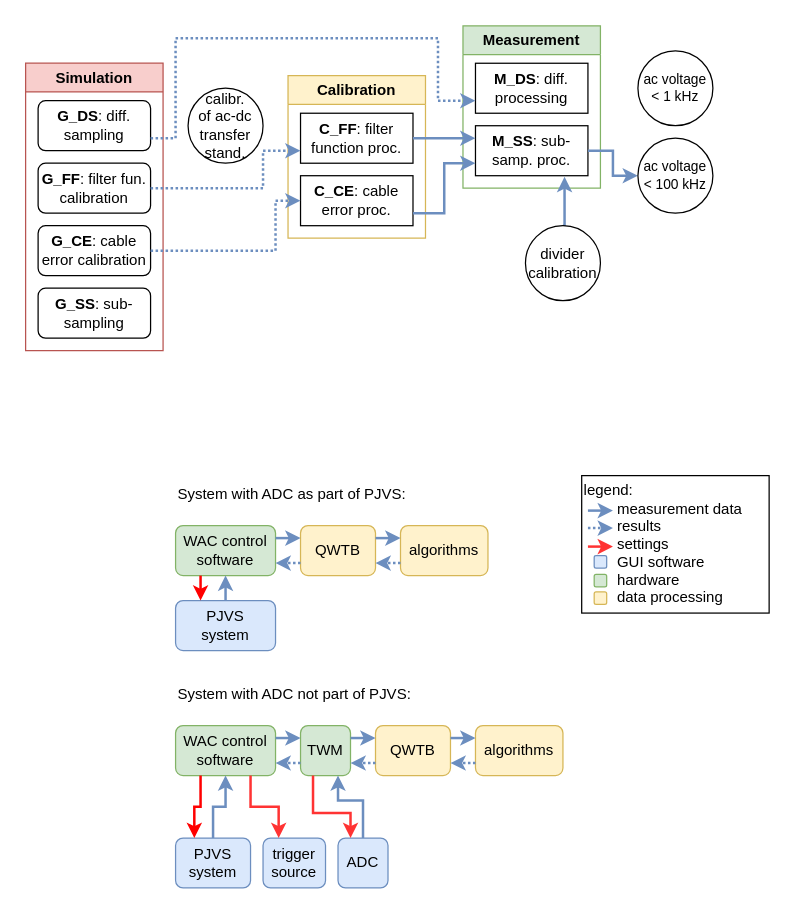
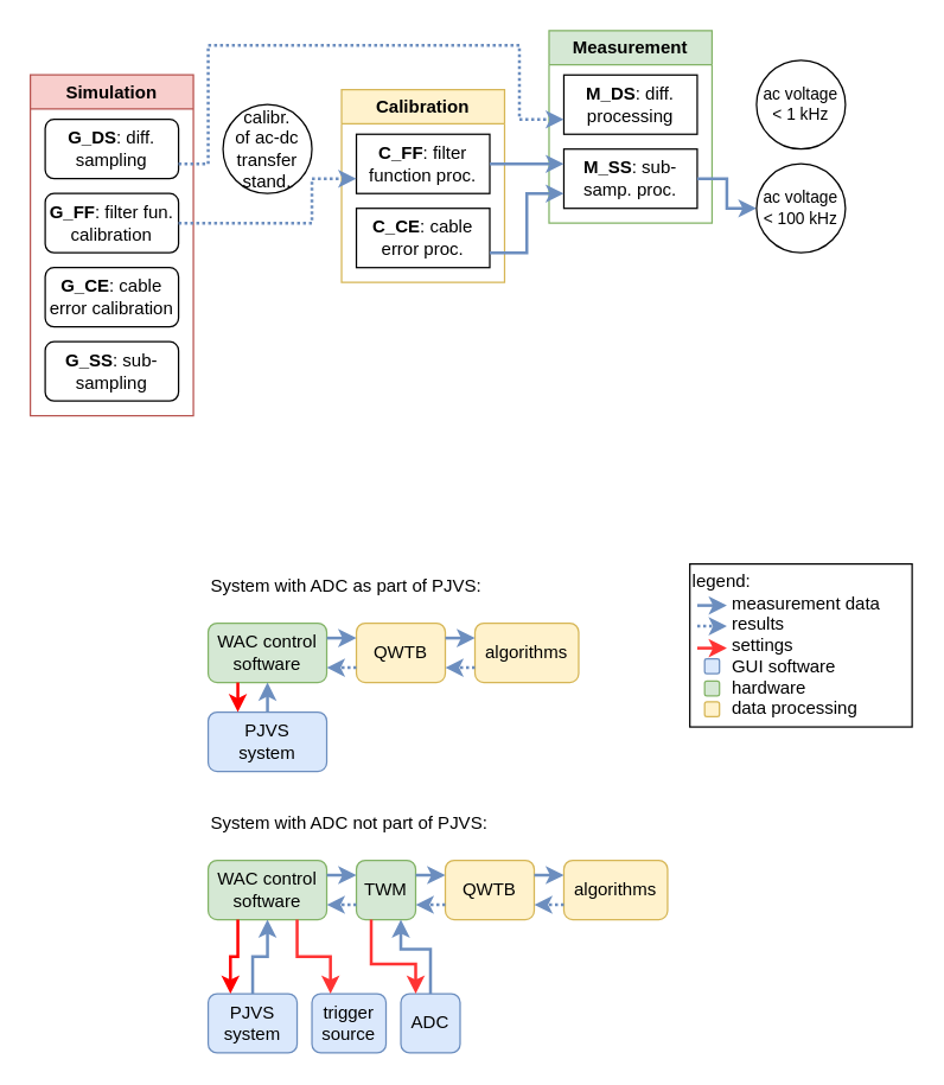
  <mxCell id="0" />
  <mxCell id="1" parent="0" />
  <mxCell id="2" value="legend:&lt;div&gt;&lt;span style=&quot;white-space: pre;&quot;&gt;&#09;&lt;/span&gt;measurement data&lt;/div&gt;&lt;div&gt;&lt;span style=&quot;background-color: initial;&quot;&gt;&lt;span style=&quot;white-space: pre;&quot;&gt;&#09;&lt;/span&gt;results&lt;/span&gt;&lt;/div&gt;&lt;div&gt;&lt;span style=&quot;background-color: initial;&quot;&gt;&lt;span style=&quot;white-space: pre;&quot;&gt;&#09;&lt;/span&gt;settings&lt;br&gt;&lt;/span&gt;&lt;/div&gt;&lt;div&gt;&lt;span style=&quot;background-color: initial;&quot;&gt;&lt;span style=&quot;white-space: pre;&quot;&gt;&#09;&lt;/span&gt;GUI software&lt;br&gt;&lt;span style=&quot;white-space: pre;&quot;&gt;&#09;&lt;/span&gt;hardware&lt;br&gt;&lt;/span&gt;&lt;/div&gt;&lt;div&gt;&lt;span style=&quot;background-color: initial;&quot;&gt;&lt;span style=&quot;white-space: pre;&quot;&gt;&#09;&lt;/span&gt;data processing&lt;/span&gt;&lt;/div&gt;" style="rounded=0;whiteSpace=wrap;html=1;align=left;" parent="1" vertex="1"><mxGeometry x="465" y="380" width="150" height="110" as="geometry" /></mxCell>
  <mxCell id="3" value="Simulation" style="swimlane;whiteSpace=wrap;html=1;fillColor=#f8cecc;strokeColor=#b85450;" parent="1" vertex="1"><mxGeometry x="20" y="50" width="110" height="230" as="geometry" /></mxCell>
  <mxCell id="4" value="&lt;b&gt;G_CE&lt;/b&gt;: cable error calibration" style="rounded=1;whiteSpace=wrap;html=1;" parent="3" vertex="1"><mxGeometry x="10" y="130" width="90" height="40" as="geometry" /></mxCell>
  <mxCell id="5" value="&lt;b&gt;G_FF&lt;/b&gt;: filter fun.&lt;div&gt;calibration&lt;/div&gt;" style="rounded=1;whiteSpace=wrap;html=1;" parent="3" vertex="1"><mxGeometry x="10" y="80" width="90" height="40" as="geometry" /></mxCell>
  <mxCell id="6" value="&lt;b&gt;G_DS&lt;/b&gt;: diff.&lt;div&gt;sampling&lt;/div&gt;" style="rounded=1;whiteSpace=wrap;html=1;" parent="3" vertex="1"><mxGeometry x="10" y="30" width="90" height="40" as="geometry" /></mxCell>
  <mxCell id="7" value="&lt;b&gt;G_SS&lt;/b&gt;: sub-&lt;span style=&quot;background-color: initial;&quot;&gt;sampling&lt;/span&gt;" style="rounded=1;whiteSpace=wrap;html=1;" parent="3" vertex="1"><mxGeometry x="10" y="180" width="90" height="40" as="geometry" /></mxCell>
  <mxCell id="8" value="Calibration" style="swimlane;whiteSpace=wrap;html=1;fillColor=#fff2cc;strokeColor=#d6b656;" parent="1" vertex="1"><mxGeometry x="230" y="60" width="110" height="130" as="geometry" /></mxCell>
  <mxCell id="9" value="&lt;b&gt;C_CE&lt;/b&gt;: cable error&amp;nbsp;&lt;span style=&quot;background-color: initial;&quot;&gt;proc.&lt;/span&gt;" style="rounded=0;whiteSpace=wrap;html=1;" parent="8" vertex="1"><mxGeometry x="10" y="80" width="90" height="40" as="geometry" /></mxCell>
  <mxCell id="10" value="&lt;div&gt;&lt;b&gt;C_FF&lt;/b&gt;: filter function proc.&lt;/div&gt;" style="rounded=0;whiteSpace=wrap;html=1;" parent="8" vertex="1"><mxGeometry x="10" y="30" width="90" height="40" as="geometry" /></mxCell>
  <mxCell id="11" value="Measurement" style="swimlane;whiteSpace=wrap;html=1;fillColor=#d5e8d4;strokeColor=#82b366;" parent="1" vertex="1"><mxGeometry x="370" y="20" width="110" height="130" as="geometry" /></mxCell>
  <mxCell id="12" value="&lt;b&gt;M_DS&lt;/b&gt;: diff.&lt;div&gt;processing&lt;/div&gt;" style="rounded=0;whiteSpace=wrap;html=1;" parent="11" vertex="1"><mxGeometry x="10" y="30" width="90" height="40" as="geometry" /></mxCell>
  <mxCell id="13" value="&lt;div&gt;&lt;b&gt;M_SS&lt;/b&gt;: sub-samp.&amp;nbsp;&lt;span style=&quot;background-color: initial;&quot;&gt;proc.&lt;/span&gt;&lt;/div&gt;" style="rounded=0;whiteSpace=wrap;html=1;" parent="11" vertex="1"><mxGeometry x="10" y="80" width="90" height="40" as="geometry" /></mxCell>
- <mxCell id="14" style="edgeStyle=elbowEdgeStyle;rounded=0;orthogonalLoop=1;jettySize=auto;html=1;entryX=0;entryY=0.5;entryDx=0;entryDy=0;fillColor=#dae8fc;strokeColor=#6c8ebf;strokeWidth=2;dashed=1;exitX=1;exitY=0.5;exitDx=0;exitDy=0;dashPattern=1 1;" parent="1" source="4" target="9" edge="1"><mxGeometry relative="1" as="geometry"><Array as="points"><mxPoint x="220" y="190" /></Array></mxGeometry></mxCell>
  <mxCell id="15" value="" style="edgeStyle=elbowEdgeStyle;rounded=0;orthogonalLoop=1;jettySize=auto;html=1;fillColor=#dae8fc;strokeColor=#6c8ebf;strokeWidth=2;dashed=1;entryX=0;entryY=0.75;entryDx=0;entryDy=0;dashPattern=1 1;" parent="1" source="5" target="10" edge="1"><mxGeometry relative="1" as="geometry"><Array as="points"><mxPoint x="210" y="150" /><mxPoint x="220" y="150" /></Array></mxGeometry></mxCell>
  <mxCell id="16" style="edgeStyle=orthogonalEdgeStyle;rounded=0;orthogonalLoop=1;jettySize=auto;html=1;fillColor=#dae8fc;strokeColor=#6c8ebf;strokeWidth=2;dashed=1;entryX=0;entryY=0.75;entryDx=0;entryDy=0;dashPattern=1 1;" parent="1" source="6" target="12" edge="1"><mxGeometry relative="1" as="geometry"><mxPoint x="390" y="150" as="targetPoint" /><Array as="points"><mxPoint x="140" y="110" /><mxPoint x="140" y="30" /><mxPoint x="350" y="30" /><mxPoint x="350" y="80" /></Array></mxGeometry></mxCell>
  <mxCell id="17" style="edgeStyle=orthogonalEdgeStyle;rounded=0;orthogonalLoop=1;jettySize=auto;html=1;entryX=0;entryY=0.5;entryDx=0;entryDy=0;fillColor=#dae8fc;strokeColor=#6c8ebf;strokeWidth=2;" parent="1" source="13" target="20" edge="1"><mxGeometry relative="1" as="geometry"><mxPoint x="510" y="117.5" as="targetPoint" /></mxGeometry></mxCell>
  <mxCell id="18" style="edgeStyle=orthogonalEdgeStyle;rounded=0;orthogonalLoop=1;jettySize=auto;html=1;exitX=1;exitY=0.75;exitDx=0;exitDy=0;strokeColor=#6c8ebf;strokeWidth=2;align=center;verticalAlign=middle;fontFamily=Helvetica;fontSize=11;fontColor=default;labelBackgroundColor=default;endArrow=classic;fillColor=#dae8fc;entryX=0;entryY=0.75;entryDx=0;entryDy=0;" parent="1" source="9" target="13" edge="1"><mxGeometry relative="1" as="geometry"><mxPoint x="370" y="120" as="targetPoint" /></mxGeometry></mxCell>
  <mxCell id="19" style="edgeStyle=orthogonalEdgeStyle;rounded=0;orthogonalLoop=1;jettySize=auto;html=1;exitX=1;exitY=0.5;exitDx=0;exitDy=0;strokeColor=#6c8ebf;strokeWidth=2;align=center;verticalAlign=middle;fontFamily=Helvetica;fontSize=11;fontColor=default;labelBackgroundColor=default;endArrow=classic;fillColor=#dae8fc;entryX=0;entryY=0.25;entryDx=0;entryDy=0;" parent="1" source="10" target="13" edge="1"><mxGeometry relative="1" as="geometry"><mxPoint x="370" y="70" as="targetPoint" /></mxGeometry></mxCell>
  <mxCell id="20" value="ac voltage&lt;div&gt;&amp;lt; 100 kHz&lt;/div&gt;" style="ellipse;whiteSpace=wrap;html=1;aspect=fixed;fontFamily=Helvetica;fontSize=11;fontColor=default;labelBackgroundColor=default;" parent="1" vertex="1"><mxGeometry x="510" y="110" width="60" height="60" as="geometry" /></mxCell>
- <mxCell id="21" style="edgeStyle=orthogonalEdgeStyle;rounded=0;orthogonalLoop=1;jettySize=auto;html=1;exitX=0.5;exitY=0;exitDx=0;exitDy=0;entryX=0.792;entryY=1.023;entryDx=0;entryDy=0;strokeColor=#6c8ebf;strokeWidth=2;align=center;verticalAlign=middle;fontFamily=Helvetica;fontSize=11;fontColor=default;labelBackgroundColor=default;endArrow=classic;fillColor=#dae8fc;entryPerimeter=0;" parent="1" source="22" target="13" edge="1"><mxGeometry relative="1" as="geometry" /></mxCell>
- <mxCell id="22" value="divider&lt;div&gt;calibration&lt;/div&gt;" style="ellipse;whiteSpace=wrap;html=1;" parent="1" vertex="1"><mxGeometry x="420" y="180" width="60" height="60" as="geometry" /></mxCell>
  <mxCell id="23" value="calibr.&lt;div&gt;of ac-dc transfer stand.&lt;/div&gt;" style="ellipse;whiteSpace=wrap;html=1;" parent="1" vertex="1"><mxGeometry x="150" y="70" width="60" height="60" as="geometry" /></mxCell>
  <mxCell id="24" value="ac voltage&lt;div&gt;&amp;lt; 1 kHz&lt;/div&gt;" style="ellipse;whiteSpace=wrap;html=1;aspect=fixed;fontFamily=Helvetica;fontSize=11;fontColor=default;labelBackgroundColor=default;" parent="1" vertex="1"><mxGeometry x="510" y="40" width="60" height="60" as="geometry" /></mxCell>
  <mxCell id="25" value="WAC control&lt;div&gt;software&lt;/div&gt;" style="rounded=1;whiteSpace=wrap;html=1;fillColor=#d5e8d4;strokeColor=#82b366;" parent="1" vertex="1"><mxGeometry x="140" y="420" width="80" height="40" as="geometry" /></mxCell>
  <mxCell id="26" value="PJVS&lt;div&gt;system&lt;/div&gt;" style="rounded=1;whiteSpace=wrap;html=1;fillColor=#dae8fc;strokeColor=#6c8ebf;" parent="1" vertex="1"><mxGeometry x="140" y="480" width="80" height="40" as="geometry" /></mxCell>
  <mxCell id="27" value="QWTB" style="rounded=1;whiteSpace=wrap;html=1;fillColor=#fff2cc;strokeColor=#d6b656;" parent="1" vertex="1"><mxGeometry x="240" y="420" width="60" height="40" as="geometry" /></mxCell>
  <mxCell id="28" value="algorithms" style="rounded=1;whiteSpace=wrap;html=1;fillColor=#fff2cc;strokeColor=#d6b656;" parent="1" vertex="1"><mxGeometry x="320" y="420" width="70" height="40" as="geometry" /></mxCell>
  <mxCell id="29" style="edgeStyle=orthogonalEdgeStyle;rounded=0;orthogonalLoop=1;jettySize=auto;html=1;entryX=0.25;entryY=0;entryDx=0;entryDy=0;fillColor=#dae8fc;strokeColor=#FF0000;strokeWidth=2;exitX=0.25;exitY=1;exitDx=0;exitDy=0;" parent="1" source="25" target="26" edge="1"><mxGeometry relative="1" as="geometry"><mxPoint x="130" y="210" as="targetPoint" /><Array as="points" /><mxPoint x="100" y="210" as="sourcePoint" /></mxGeometry></mxCell>
  <mxCell id="30" style="edgeStyle=orthogonalEdgeStyle;rounded=0;orthogonalLoop=1;jettySize=auto;html=1;entryX=0.5;entryY=1;entryDx=0;entryDy=0;fillColor=#dae8fc;strokeColor=#6c8ebf;strokeWidth=2;exitX=0.5;exitY=0;exitDx=0;exitDy=0;" parent="1" source="26" target="25" edge="1"><mxGeometry relative="1" as="geometry"><mxPoint x="240" y="410" as="targetPoint" /><Array as="points"><mxPoint x="180" y="480" /></Array><mxPoint x="230" y="440" as="sourcePoint" /></mxGeometry></mxCell>
  <mxCell id="31" style="edgeStyle=orthogonalEdgeStyle;rounded=0;orthogonalLoop=1;jettySize=auto;html=1;fillColor=#dae8fc;strokeColor=#6c8ebf;strokeWidth=2;exitX=1;exitY=0.25;exitDx=0;exitDy=0;entryX=0;entryY=0.25;entryDx=0;entryDy=0;" parent="1" source="27" edge="1" target="28"><mxGeometry relative="1" as="geometry"><mxPoint x="320" y="430" as="targetPoint" /><Array as="points" /><mxPoint x="345" y="439.74" as="sourcePoint" /></mxGeometry></mxCell>
  <mxCell id="32" style="edgeStyle=orthogonalEdgeStyle;rounded=0;orthogonalLoop=1;jettySize=auto;html=1;fillColor=#dae8fc;strokeColor=#6c8ebf;strokeWidth=2;exitX=1;exitY=0.25;exitDx=0;exitDy=0;entryX=0;entryY=0.25;entryDx=0;entryDy=0;" parent="1" source="25" edge="1" target="27"><mxGeometry relative="1" as="geometry"><mxPoint x="265" y="430" as="targetPoint" /><Array as="points" /><mxPoint x="245" y="430" as="sourcePoint" /></mxGeometry></mxCell>
  <mxCell id="33" style="edgeStyle=orthogonalEdgeStyle;rounded=0;orthogonalLoop=1;jettySize=auto;html=1;fillColor=#dae8fc;strokeColor=#6c8ebf;strokeWidth=2;exitX=0;exitY=0.75;exitDx=0;exitDy=0;dashed=1;dashPattern=1 1;entryX=1;entryY=0.75;entryDx=0;entryDy=0;" parent="1" source="28" target="27" edge="1"><mxGeometry relative="1" as="geometry"><mxPoint x="345" y="440" as="targetPoint" /><Array as="points" /><mxPoint x="325" y="440" as="sourcePoint" /></mxGeometry></mxCell>
  <mxCell id="34" style="edgeStyle=orthogonalEdgeStyle;rounded=0;orthogonalLoop=1;jettySize=auto;html=1;fillColor=#dae8fc;strokeColor=#6c8ebf;strokeWidth=2;dashed=1;dashPattern=1 1;entryX=1;entryY=0.75;entryDx=0;entryDy=0;exitX=0;exitY=0.75;exitDx=0;exitDy=0;" parent="1" target="25" edge="1" source="27"><mxGeometry relative="1" as="geometry"><mxPoint x="245" y="450" as="targetPoint" /><Array as="points" /><mxPoint x="265" y="450" as="sourcePoint" /></mxGeometry></mxCell>
  <mxCell id="35" style="edgeStyle=orthogonalEdgeStyle;rounded=0;orthogonalLoop=1;jettySize=auto;html=1;entryX=0;entryY=0.25;entryDx=0;entryDy=0;fillColor=#dae8fc;strokeColor=#6c8ebf;strokeWidth=2;exitX=1;exitY=0.25;exitDx=0;exitDy=0;" parent="1" edge="1"><mxGeometry relative="1" as="geometry"><mxPoint x="490" y="408" as="targetPoint" /><Array as="points"><mxPoint x="490" y="408" /><mxPoint x="490" y="408" /></Array><mxPoint x="470" y="408" as="sourcePoint" /></mxGeometry></mxCell>
  <mxCell id="36" style="edgeStyle=orthogonalEdgeStyle;rounded=0;orthogonalLoop=1;jettySize=auto;html=1;entryX=0;entryY=0.25;entryDx=0;entryDy=0;fillColor=#dae8fc;strokeColor=#6c8ebf;strokeWidth=2;exitX=1;exitY=0.25;exitDx=0;exitDy=0;dashed=1;dashPattern=1 1;" parent="1" edge="1"><mxGeometry relative="1" as="geometry"><mxPoint x="490" y="422" as="targetPoint" /><Array as="points"><mxPoint x="490" y="422" /><mxPoint x="490" y="422" /></Array><mxPoint x="470" y="422" as="sourcePoint" /></mxGeometry></mxCell>
  <mxCell id="37" style="edgeStyle=orthogonalEdgeStyle;rounded=0;orthogonalLoop=1;jettySize=auto;html=1;entryX=0;entryY=0.25;entryDx=0;entryDy=0;fillColor=#dae8fc;strokeColor=#FF3333;strokeWidth=2;exitX=1;exitY=0.25;exitDx=0;exitDy=0;" parent="1" edge="1"><mxGeometry relative="1" as="geometry"><mxPoint x="490" y="436.8" as="targetPoint" /><Array as="points"><mxPoint x="490" y="436.8" /><mxPoint x="490" y="436.8" /></Array><mxPoint x="470" y="436.8" as="sourcePoint" /></mxGeometry></mxCell>
  <mxCell id="38" value="WAC control&lt;div&gt;software&lt;/div&gt;" style="rounded=1;whiteSpace=wrap;html=1;fillColor=#d5e8d4;strokeColor=#82b366;" parent="1" vertex="1"><mxGeometry x="140" y="580" width="80" height="40" as="geometry" /></mxCell>
  <mxCell id="39" value="TWM" style="rounded=1;whiteSpace=wrap;html=1;fillColor=#d5e8d4;strokeColor=#82b366;" parent="1" vertex="1"><mxGeometry x="240" y="580" width="40" height="40" as="geometry" /></mxCell>
  <mxCell id="40" value="trigger&lt;div&gt;source&lt;/div&gt;" style="rounded=1;whiteSpace=wrap;html=1;fillColor=#dae8fc;strokeColor=#6c8ebf;" parent="1" vertex="1"><mxGeometry x="210" y="670" width="50" height="40" as="geometry" /></mxCell>
  <mxCell id="41" value="PJVS&lt;div&gt;system&lt;/div&gt;" style="rounded=1;whiteSpace=wrap;html=1;fillColor=#dae8fc;strokeColor=#6c8ebf;" parent="1" vertex="1"><mxGeometry x="140" y="670" width="60" height="40" as="geometry" /></mxCell>
  <mxCell id="42" value="ADC" style="rounded=1;whiteSpace=wrap;html=1;fillColor=#dae8fc;strokeColor=#6c8ebf;" parent="1" vertex="1"><mxGeometry x="270" y="670" width="40" height="40" as="geometry" /></mxCell>
  <mxCell id="43" value="QWTB" style="rounded=1;whiteSpace=wrap;html=1;fillColor=#fff2cc;strokeColor=#d6b656;" parent="1" vertex="1"><mxGeometry x="300" y="580" width="60" height="40" as="geometry" /></mxCell>
  <mxCell id="44" value="algorithms" style="rounded=1;whiteSpace=wrap;html=1;fillColor=#fff2cc;strokeColor=#d6b656;" parent="1" vertex="1"><mxGeometry x="380" y="580" width="70" height="40" as="geometry" /></mxCell>
  <mxCell id="45" style="edgeStyle=orthogonalEdgeStyle;rounded=0;orthogonalLoop=1;jettySize=auto;html=1;entryX=0.25;entryY=0;entryDx=0;entryDy=0;fillColor=#dae8fc;strokeColor=#FF0000;strokeWidth=2;exitX=0.25;exitY=1;exitDx=0;exitDy=0;" parent="1" source="38" target="41" edge="1"><mxGeometry relative="1" as="geometry"><mxPoint x="130" y="390" as="targetPoint" /><mxPoint x="100" y="390" as="sourcePoint" /></mxGeometry></mxCell>
  <mxCell id="46" style="edgeStyle=orthogonalEdgeStyle;rounded=0;orthogonalLoop=1;jettySize=auto;html=1;entryX=0.25;entryY=0;entryDx=0;entryDy=0;fillColor=#dae8fc;strokeColor=#FF3333;strokeWidth=2;exitX=0.75;exitY=1;exitDx=0;exitDy=0;" parent="1" source="38" target="40" edge="1"><mxGeometry relative="1" as="geometry"><mxPoint x="270" y="690" as="targetPoint" /><mxPoint x="170" y="630" as="sourcePoint" /></mxGeometry></mxCell>
  <mxCell id="47" style="edgeStyle=orthogonalEdgeStyle;rounded=0;orthogonalLoop=1;jettySize=auto;html=1;entryX=0;entryY=0.25;entryDx=0;entryDy=0;fillColor=#dae8fc;strokeColor=#6c8ebf;strokeWidth=2;exitX=1;exitY=0.25;exitDx=0;exitDy=0;" parent="1" source="38" target="39" edge="1"><mxGeometry relative="1" as="geometry"><mxPoint x="270" y="690" as="targetPoint" /><Array as="points"><mxPoint x="230" y="590" /><mxPoint x="230" y="590" /></Array><mxPoint x="230" y="620" as="sourcePoint" /></mxGeometry></mxCell>
  <mxCell id="48" style="edgeStyle=orthogonalEdgeStyle;rounded=0;orthogonalLoop=1;jettySize=auto;html=1;fillColor=#dae8fc;strokeColor=#6c8ebf;strokeWidth=2;exitX=1;exitY=0.25;exitDx=0;exitDy=0;" parent="1" source="43" edge="1"><mxGeometry relative="1" as="geometry"><mxPoint x="380" y="590" as="targetPoint" /><Array as="points" /><mxPoint x="390" y="599.74" as="sourcePoint" /></mxGeometry></mxCell>
  <mxCell id="49" style="edgeStyle=orthogonalEdgeStyle;rounded=0;orthogonalLoop=1;jettySize=auto;html=1;fillColor=#dae8fc;strokeColor=#6c8ebf;strokeWidth=2;exitX=1;exitY=0.25;exitDx=0;exitDy=0;" parent="1" source="39" edge="1"><mxGeometry relative="1" as="geometry"><mxPoint x="300" y="590" as="targetPoint" /><Array as="points" /><mxPoint x="303" y="598" as="sourcePoint" /></mxGeometry></mxCell>
  <mxCell id="50" style="edgeStyle=orthogonalEdgeStyle;rounded=0;orthogonalLoop=1;jettySize=auto;html=1;entryX=0.25;entryY=0;entryDx=0;entryDy=0;fillColor=#dae8fc;strokeColor=#FF3333;strokeWidth=2;exitX=0.25;exitY=1;exitDx=0;exitDy=0;" parent="1" source="39" target="42" edge="1"><mxGeometry relative="1" as="geometry"><mxPoint x="249" y="670" as="targetPoint" /><Array as="points"><mxPoint x="250" y="650" /><mxPoint x="280" y="650" /></Array><mxPoint x="190" y="630" as="sourcePoint" /></mxGeometry></mxCell>
  <mxCell id="51" style="edgeStyle=orthogonalEdgeStyle;rounded=0;orthogonalLoop=1;jettySize=auto;html=1;fillColor=#dae8fc;strokeColor=#6c8ebf;strokeWidth=2;exitX=0;exitY=0.75;exitDx=0;exitDy=0;dashed=1;dashPattern=1 1;entryX=1;entryY=0.75;entryDx=0;entryDy=0;" parent="1" source="44" target="43" edge="1"><mxGeometry relative="1" as="geometry"><mxPoint x="390" y="600" as="targetPoint" /><Array as="points" /><mxPoint x="370" y="600" as="sourcePoint" /></mxGeometry></mxCell>
  <mxCell id="52" style="edgeStyle=orthogonalEdgeStyle;rounded=0;orthogonalLoop=1;jettySize=auto;html=1;fillColor=#dae8fc;strokeColor=#6c8ebf;strokeWidth=2;dashed=1;dashPattern=1 1;entryX=1;entryY=0.75;entryDx=0;entryDy=0;" parent="1" target="39" edge="1"><mxGeometry relative="1" as="geometry"><mxPoint x="370" y="620" as="targetPoint" /><Array as="points"><mxPoint x="290" y="610" /><mxPoint x="290" y="610" /></Array><mxPoint x="300" y="610" as="sourcePoint" /></mxGeometry></mxCell>
  <mxCell id="53" style="edgeStyle=orthogonalEdgeStyle;rounded=0;orthogonalLoop=1;jettySize=auto;html=1;fillColor=#dae8fc;strokeColor=#6c8ebf;strokeWidth=2;dashed=1;dashPattern=1 1;entryX=1;entryY=0.75;entryDx=0;entryDy=0;exitX=0;exitY=0.75;exitDx=0;exitDy=0;" parent="1" source="39" target="38" edge="1"><mxGeometry relative="1" as="geometry"><mxPoint x="290" y="620" as="targetPoint" /><Array as="points"><mxPoint x="230" y="610" /><mxPoint x="230" y="610" /></Array><mxPoint x="310" y="620" as="sourcePoint" /></mxGeometry></mxCell>
  <mxCell id="54" style="edgeStyle=orthogonalEdgeStyle;rounded=0;orthogonalLoop=1;jettySize=auto;html=1;entryX=0.5;entryY=1;entryDx=0;entryDy=0;fillColor=#dae8fc;strokeColor=#6c8ebf;strokeWidth=2;exitX=0.5;exitY=0;exitDx=0;exitDy=0;" edge="1" parent="1" source="41" target="38"><mxGeometry relative="1" as="geometry"><mxPoint x="250" y="600" as="targetPoint" /><Array as="points" /><mxPoint x="230" y="600" as="sourcePoint" /></mxGeometry></mxCell>
  <mxCell id="55" style="edgeStyle=orthogonalEdgeStyle;rounded=0;orthogonalLoop=1;jettySize=auto;html=1;fillColor=#dae8fc;strokeColor=#6c8ebf;strokeWidth=2;exitX=0.5;exitY=0;exitDx=0;exitDy=0;entryX=0.75;entryY=1;entryDx=0;entryDy=0;" edge="1" parent="1" source="42" target="39"><mxGeometry relative="1" as="geometry"><mxPoint x="310" y="600" as="targetPoint" /><Array as="points"><mxPoint x="290" y="640" /><mxPoint x="270" y="640" /></Array><mxPoint x="290" y="600" as="sourcePoint" /></mxGeometry></mxCell>
  <mxCell id="56" value="" style="rounded=1;whiteSpace=wrap;html=1;fillColor=#dae8fc;strokeColor=#6c8ebf;" vertex="1" parent="1"><mxGeometry x="475" y="444" width="10" height="10" as="geometry" /></mxCell>
  <mxCell id="57" value="" style="rounded=1;whiteSpace=wrap;html=1;fillColor=#fff2cc;strokeColor=#d6b656;" vertex="1" parent="1"><mxGeometry x="475" y="473" width="10" height="10" as="geometry" /></mxCell>
  <mxCell id="58" value="" style="rounded=1;whiteSpace=wrap;html=1;fillColor=#d5e8d4;strokeColor=#82b366;" vertex="1" parent="1"><mxGeometry x="475" y="459" width="10" height="10" as="geometry" /></mxCell>
  <mxCell id="59" value="System with ADC not part of PJVS:" style="rounded=0;whiteSpace=wrap;html=1;strokeColor=none;fillColor=none;align=left;" vertex="1" parent="1"><mxGeometry x="140" y="540" width="200" height="30" as="geometry" /></mxCell>
  <mxCell id="60" value="System with ADC as part of PJVS:" style="rounded=0;whiteSpace=wrap;html=1;strokeColor=none;fillColor=none;align=left;" vertex="1" parent="1"><mxGeometry x="140" y="380" width="200" height="30" as="geometry" /></mxCell>
